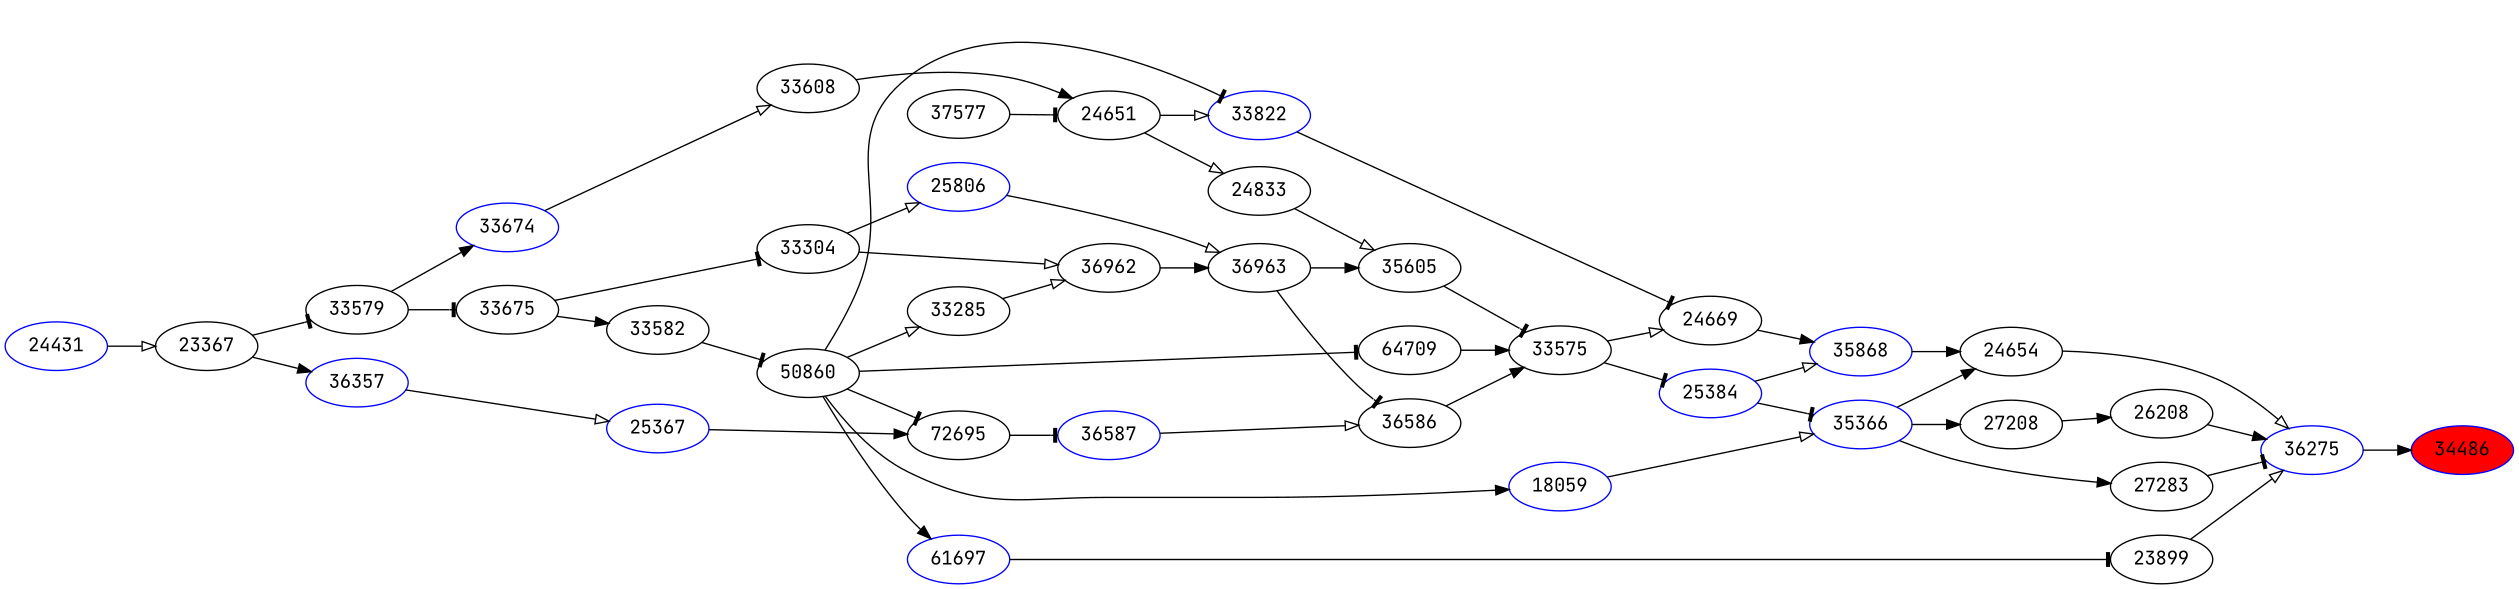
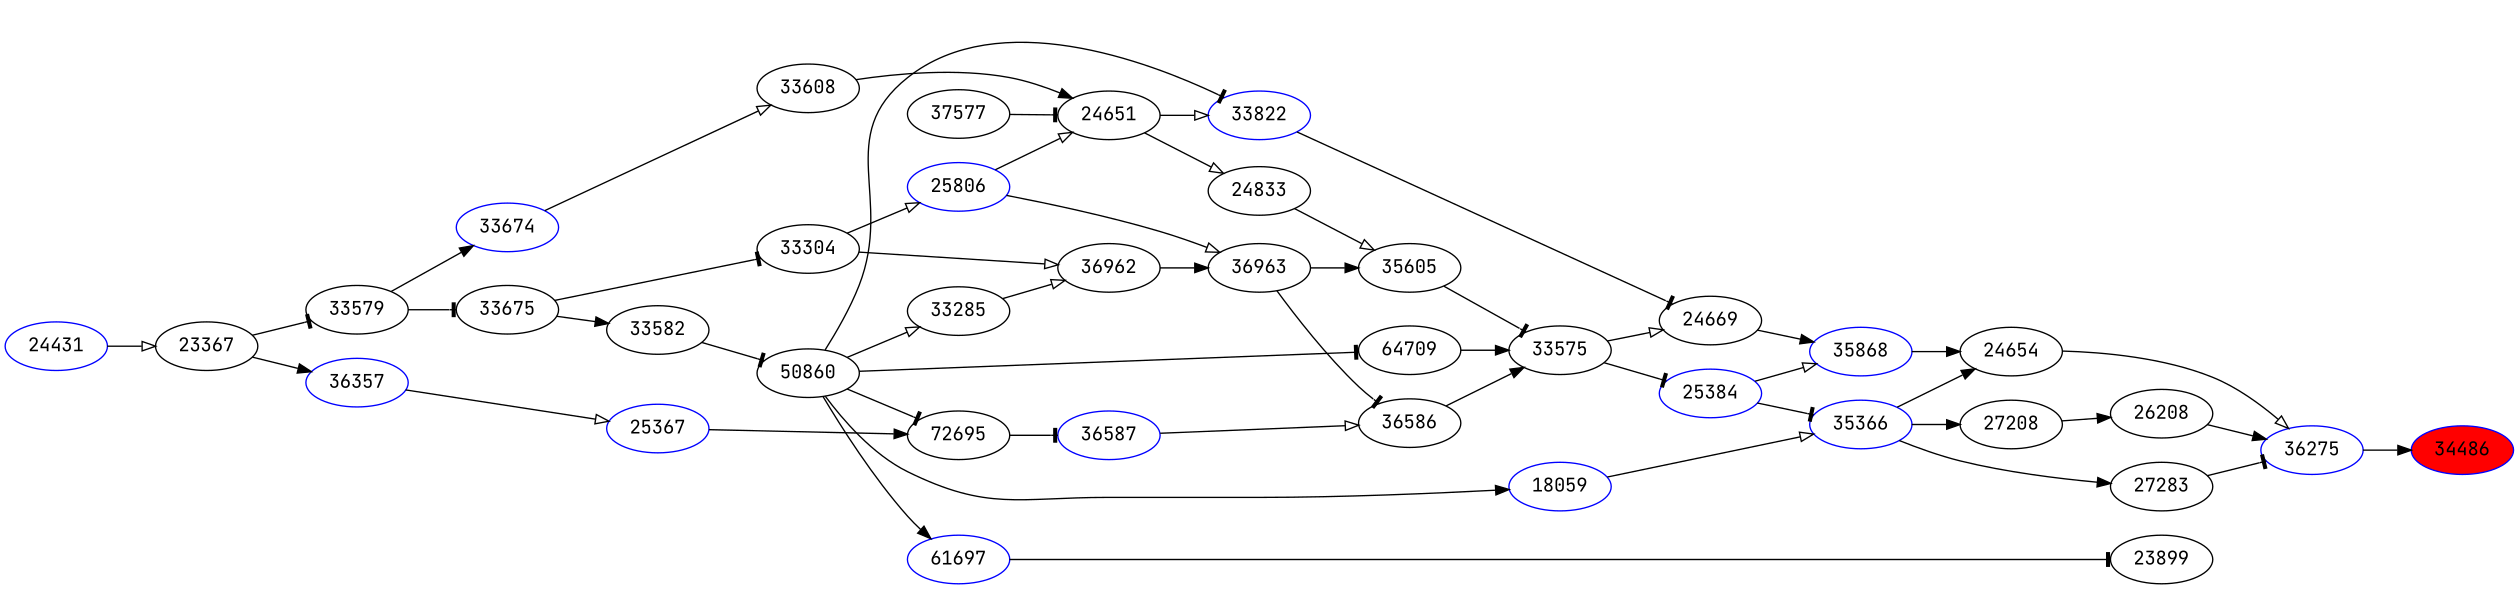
  strict digraph {
    fontname="JetBrains Mono"
    rankdir=LR
    node [color=black fontname="JetBrains Mono"]
    edge [arrowhead=normal fontname="JetBrains Mono"]
    n1 [color=blue fillcolor=red label=34486 style=filled]
    n2 [color=blue label=36275]
    n3 [label=23899]
    n4 [label=26208]
    n5 [label=27283]
    n6 [label=24654]
    n7 [color=blue label=61697]
    n8 [label=27208]
    n9 [color=blue label=35366]
    n10 [color=blue label=35868]
    n11 [label=50860]
    n12 [color=blue label=18059]
    n13 [color=blue label=33822]
    n14 [label=64709]
    n15 [label=72695]
    n16 [label=33285]
    n17 [label=24669]
    n18 [label=33575]
    n19 [color=blue label=36587]
    n20 [label=36962]
    n21 [color=blue label=25384]
    n22 [label=33582]
    n23 [label=33675]
    n24 [label=33304]
    n25 [color=blue label=25806]
    n26 [label=36586]
    n27 [label=35605]
    n28 [label=24651]
    n29 [label=24833]
    n30 [label=33579]
    n31 [color=blue label=33674]
    n32 [label=33608]
    n33 [label=36963]
    n34 [label=37577]
    n35 [label=23367]
    n36 [color=blue label=36357]
    n37 [color=blue label=25367]
    n38 [color=blue label=24431]
    n2 -> n1
-   n3 -> n2 [arrowhead=onormal]
    n4 -> n2
    n5 -> n2 [arrowhead=tee]
    n6 -> n2 [arrowhead=onormal]
    n7 -> n3 [arrowhead=tee]
    n8 -> n4
    n9 -> n5
    n9 -> n6
    n9 -> n8
    n10 -> n6
    n11 -> n7
    n11 -> n12
    n11 -> n13 [arrowhead=tee]
    n11 -> n14 [arrowhead=tee]
    n11 -> n15 [arrowhead=tee]
    n11 -> n16 [arrowhead=onormal]
    n12 -> n9 [arrowhead=onormal]
    n13 -> n17 [arrowhead=tee]
    n14 -> n18
    n15 -> n19 [arrowhead=tee]
    n16 -> n20 [arrowhead=onormal]
    n17 -> n10
    n18 -> n17 [arrowhead=onormal]
    n18 -> n21 [arrowhead=tee]
    n19 -> n26 [arrowhead=onormal]
    n20 -> n33
    n21 -> n9 [arrowhead=tee]
    n21 -> n10 [arrowhead=onormal]
    n22 -> n11 [arrowhead=tee]
    n23 -> n22
    n23 -> n24 [arrowhead=tee]
    n24 -> n20 [arrowhead=onormal]
    n24 -> n25 [arrowhead=onormal]
+   n25 -> n28 [arrowhead=onormal]
    n25 -> n33 [arrowhead=onormal]
    n26 -> n18
    n27 -> n18 [arrowhead=tee]
    n28 -> n13 [arrowhead=onormal]
    n28 -> n29 [arrowhead=onormal]
    n29 -> n27 [arrowhead=onormal]
    n30 -> n23 [arrowhead=tee]
    n30 -> n31
    n31 -> n32 [arrowhead=onormal]
    n32 -> n28
    n33 -> n26 [arrowhead=tee]
    n33 -> n27
    n34 -> n28 [arrowhead=tee]
    n35 -> n30 [arrowhead=tee]
    n35 -> n36
    n36 -> n37 [arrowhead=onormal]
    n37 -> n15
    n38 -> n35 [arrowhead=onormal]
  }
